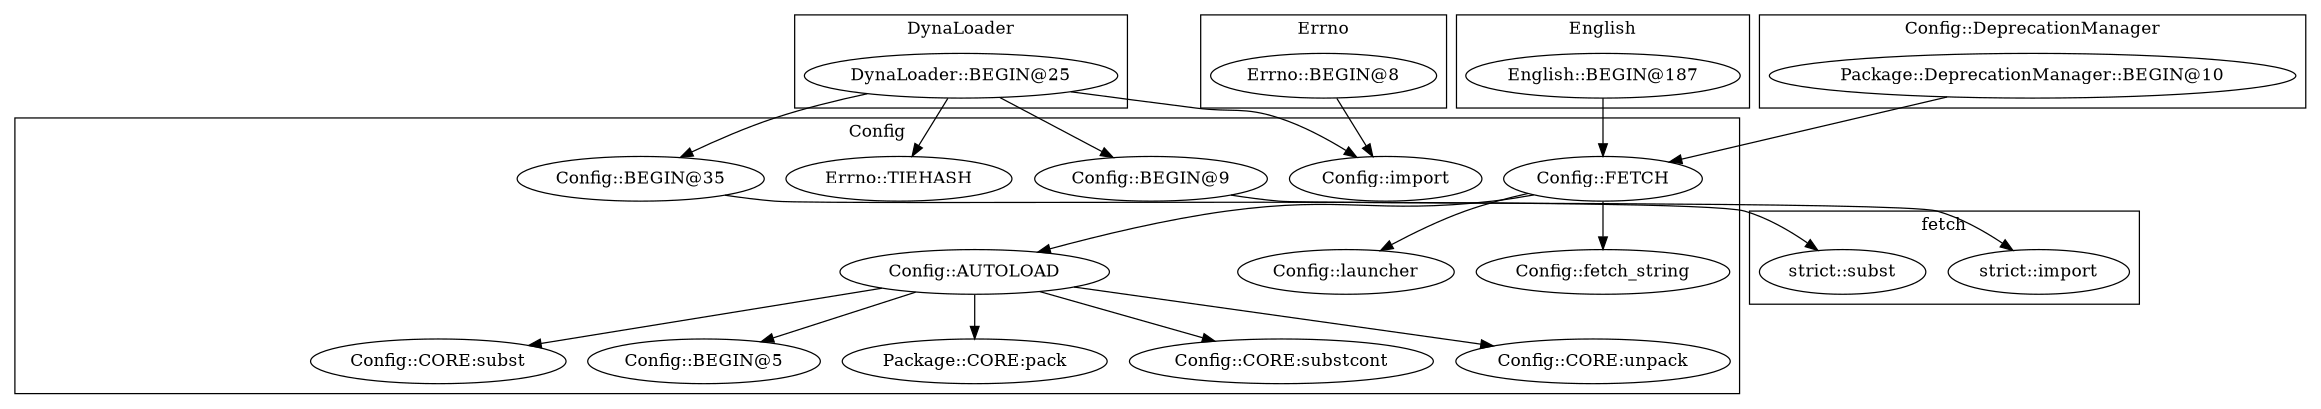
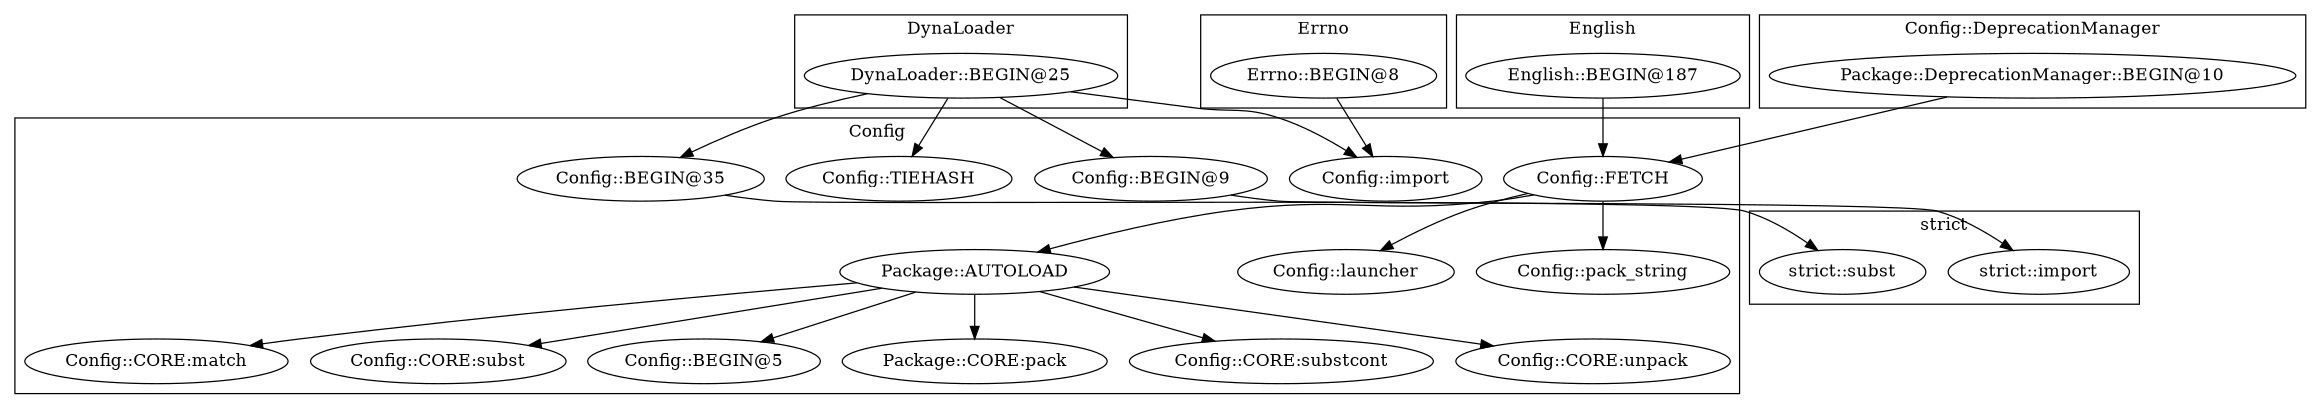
  digraph {
    "Config::BEGIN@35"
+   "Config::CORE:match"
    "Config::CORE:subst"
-   "Config::TIEHASH" [label="Errno::TIEHASH"]
+   "Config::TIEHASH"
    "Config::BEGIN@5"
-   "Config::fetch_string"
-   "Config::AUTOLOAD"
+   "Config::fetch_string" [label="Config::pack_string"]
+   "Config::AUTOLOAD" [label="Package::AUTOLOAD"]
    "Config::import"
    n9 [label="Package::CORE:pack"]
    "Config::BEGIN@9"
    "Config::launcher"
    "Config::CORE:substcont"
    "Config::CORE:unpack"
    "Config::FETCH"
    "DynaLoader::BEGIN@25"
    "Errno::BEGIN@8"
    "English::BEGIN@187"
    "strict::import"
    n19 [label="strict::subst"]
    "Package::DeprecationManager::BEGIN@10"
    subgraph cluster_1 {
      label=Config
      "Config::BEGIN@35"
+     "Config::CORE:match"
      "Config::CORE:subst"
      "Config::TIEHASH"
      "Config::BEGIN@5"
      "Config::fetch_string"
      "Config::AUTOLOAD"
      "Config::import"
      n9
      "Config::BEGIN@9"
      "Config::launcher"
      "Config::CORE:substcont"
      "Config::CORE:unpack"
      "Config::FETCH"
    }
    subgraph cluster_2 {
      label=DynaLoader
      "DynaLoader::BEGIN@25"
    }
    subgraph cluster_3 {
      label=Errno
      "Errno::BEGIN@8"
    }
    subgraph cluster_4 {
      label=English
      "English::BEGIN@187"
    }
    subgraph cluster_5 {
-     label=fetch
+     label="strict"
      "strict::import"
      n19
    }
    subgraph cluster_6 {
      label="Config::DeprecationManager"
      "Package::DeprecationManager::BEGIN@10"
    }
    "Config::BEGIN@35" -> n19
+   "Config::AUTOLOAD" -> "Config::CORE:match"
    "Config::AUTOLOAD" -> "Config::CORE:subst"
    "Config::AUTOLOAD" -> "Config::BEGIN@5"
    "Config::AUTOLOAD" -> n9
    "Config::AUTOLOAD" -> "Config::CORE:substcont"
    "Config::AUTOLOAD" -> "Config::CORE:unpack"
    "Config::BEGIN@9" -> "strict::import"
    "Config::FETCH" -> "Config::fetch_string"
    "Config::FETCH" -> "Config::AUTOLOAD"
    "Config::FETCH" -> "Config::launcher"
    "DynaLoader::BEGIN@25" -> "Config::BEGIN@35"
    "DynaLoader::BEGIN@25" -> "Config::TIEHASH"
    "DynaLoader::BEGIN@25" -> "Config::import"
    "DynaLoader::BEGIN@25" -> "Config::BEGIN@9"
    "Errno::BEGIN@8" -> "Config::import"
    "English::BEGIN@187" -> "Config::FETCH"
    "Package::DeprecationManager::BEGIN@10" -> "Config::FETCH"
  }
